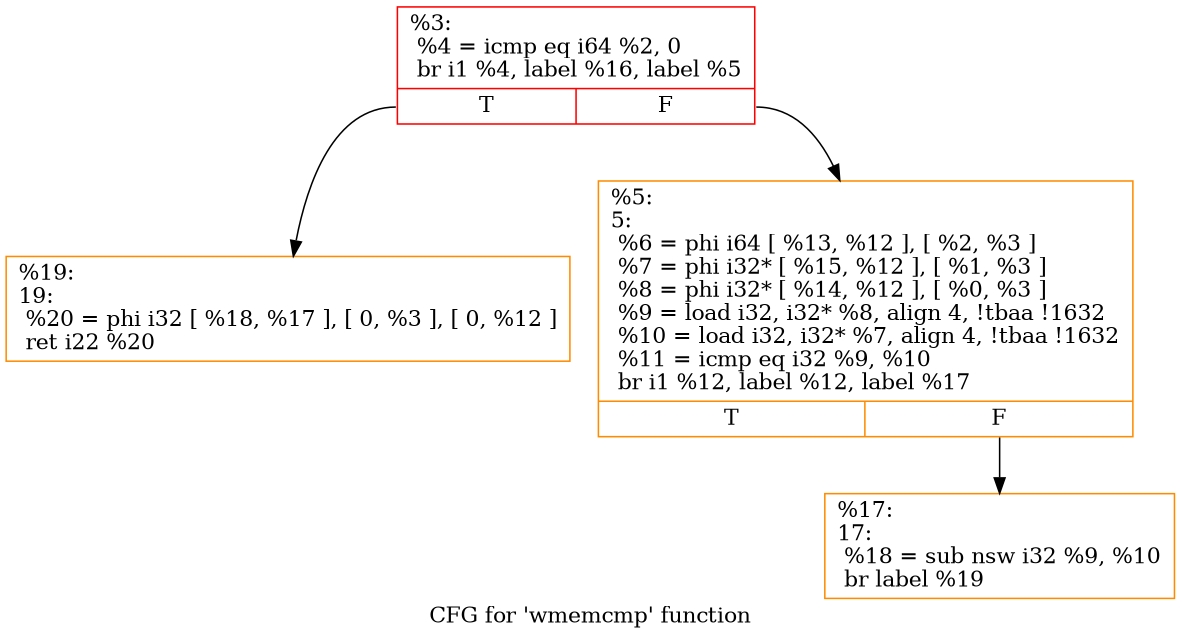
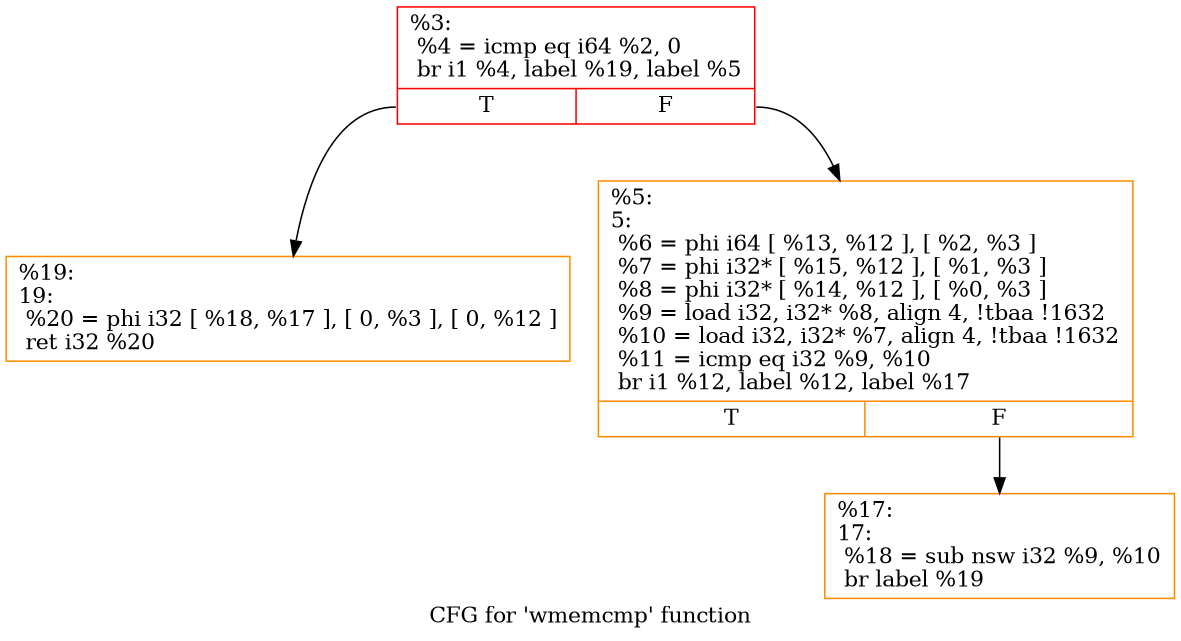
  digraph {
    label="CFG for 'wmemcmp' function"
    node [color=darkorange shape=record]
    edge [tailport=s1]
-   n1 [color=red label="{%3:\l  %4 = icmp eq i64 %2, 0\l  br i1 %4, label %16, label %5\l|{<s0>T|<s1>F}}"]
-   n2 [label="{%19:\l19:                                               \l  %20 = phi i32 [ %18, %17 ], [ 0, %3 ], [ 0, %12 ]\l  ret i22 %20\l}"]
+   n1 [color=red label="{%3:\l  %4 = icmp eq i64 %2, 0\l  br i1 %4, label %19, label %5\l|{<s0>T|<s1>F}}"]
+   n2 [label="{%19:\l19:                                               \l  %20 = phi i32 [ %18, %17 ], [ 0, %3 ], [ 0, %12 ]\l  ret i32 %20\l}"]
    n3 [label="{%5:\l5:                                                \l  %6 = phi i64 [ %13, %12 ], [ %2, %3 ]\l  %7 = phi i32* [ %15, %12 ], [ %1, %3 ]\l  %8 = phi i32* [ %14, %12 ], [ %0, %3 ]\l  %9 = load i32, i32* %8, align 4, !tbaa !1632\l  %10 = load i32, i32* %7, align 4, !tbaa !1632\l  %11 = icmp eq i32 %9, %10\l  br i1 %12, label %12, label %17\l|{<s0>T|<s1>F}}"]
    n4 [label="{%17:\l17:                                               \l  %18 = sub nsw i32 %9, %10\l  br label %19\l}"]
    n1 -> n2 [tailport=s0]
    n1 -> n3
    n3 -> n4
  }
